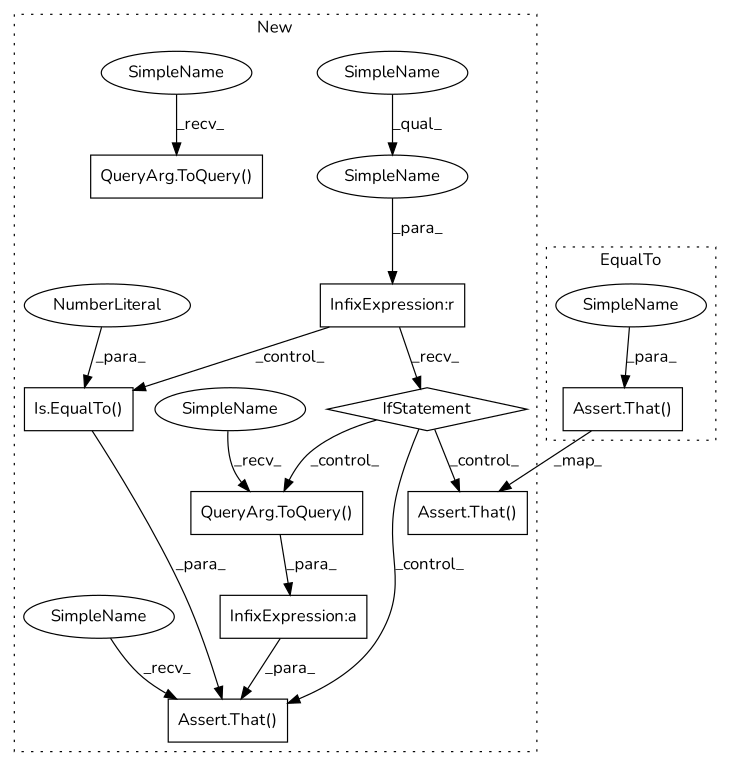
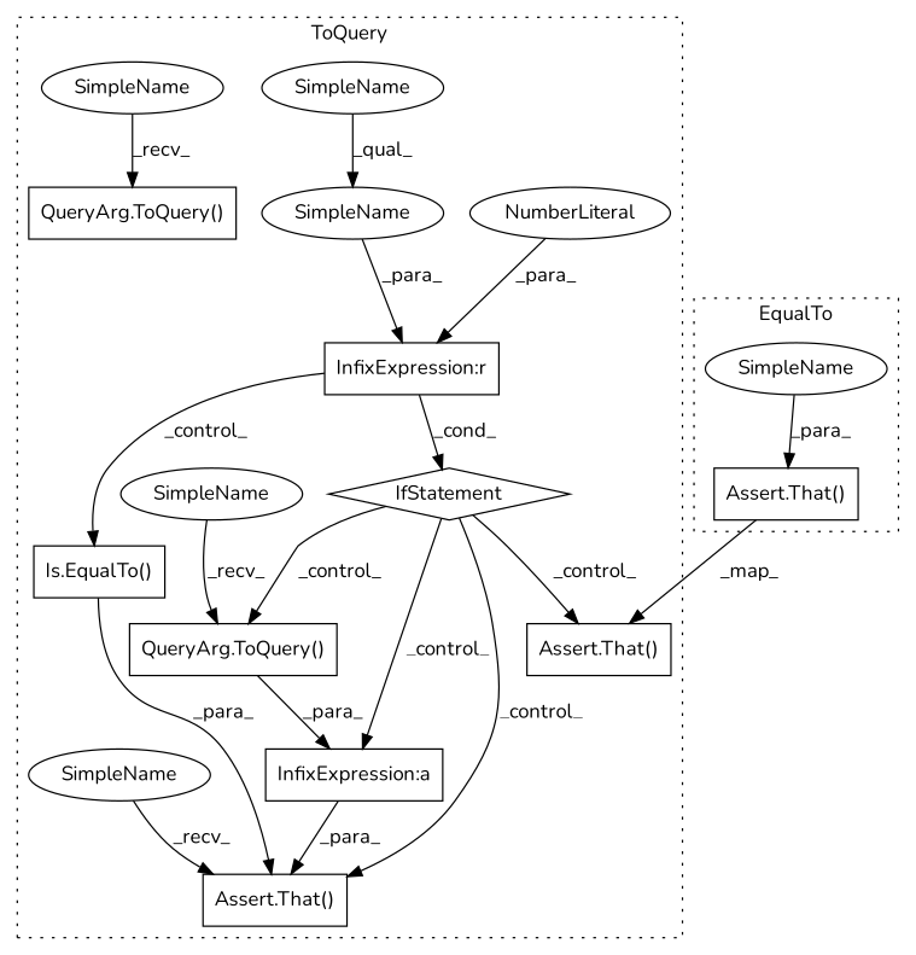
  digraph {
    fontname=Nunito
    node [a=32 fontname=Nunito l="5,1" s=13686 shape=box]
    edge [fontname=Nunito]
    n1 [label="Assert.That()" s="10929,10958"]
    n2 [a=42 l=9 label=SimpleName s=10934 shape=ellipse]
    n3 [label="Assert.That()" s="13803,13888"]
    n4 [a=27 l=4 label="InfixExpression:r" s=13696]
    n5 [a=34 l=1 label=NumberLiteral s=13700 shape=ellipse]
    n6 [a=25 l="9,2" label=IfStatement s="13677,13701" shape=diamond]
    n7 [l=9 label="QueryArg.ToQuery()" s=14136]
    n8 [a=42 l=10 label=SimpleName shape=ellipse]
    n9 [a=27 l=-13 label="InfixExpression:a" s=14145]
    n10 [label="Assert.That()" s="14127,14203"]
    n11 [l="8,1" label="Is.EqualTo()" s="14193,14202"]
    n12 [l=9 label="QueryArg.ToQuery()" s=13590]
    n13 [a=42 l=4 label=SimpleName shape=ellipse]
    n14 [a=42 l=3 label=SimpleName s=14132 shape=ellipse]
    n15 [a=42 l=3 label=SimpleName s=13586 shape=ellipse]
    n16 [a=42 l=6 label=SimpleName s=14120 shape=ellipse]
    subgraph cluster_1 {
      label=EqualTo
      style=dotted
      n1
      n2
    }
    subgraph cluster_2 {
-     label=New
+     label=ToQuery
      style=dotted
      n3
      n4
      n5
      n6
      n7
      n8
      n9
      n10
      n11
      n12
      n13
      n14
      n15
      n16
    }
    n1 -> n3 [label=_map_]
    n2 -> n1 [label=_para_]
-   n4 -> n6 [label=_recv_]
+   n4 -> n6 [label=_cond_]
    n4 -> n11 [label=_control_]
-   n5 -> n11 [label=_para_]
+   n5 -> n4 [label=_para_]
    n6 -> n3 [label=_control_]
    n6 -> n7 [label=_control_]
+   n6 -> n9 [label=_control_]
    n6 -> n10 [label=_control_]
    n7 -> n9 [label=_para_]
    n8 -> n4 [label=_para_]
    n9 -> n10 [label=_para_]
    n11 -> n10 [label=_para_]
    n13 -> n8 [label=_qual_]
    n14 -> n7 [label=_recv_]
    n15 -> n12 [label=_recv_]
    n16 -> n10 [label=_recv_]
  }
